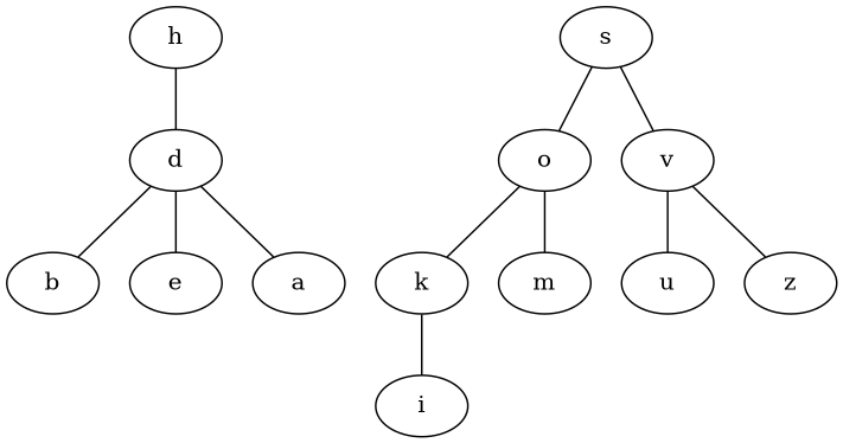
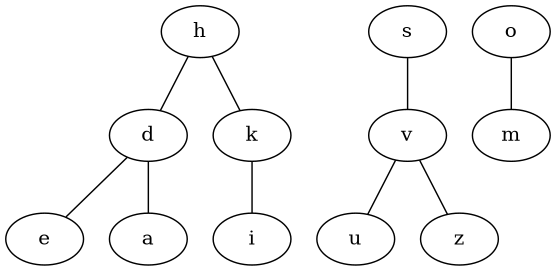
  graph {
    h
    d
    k
    s
    o
    v
-   b
    e
    a
    i
    m
    u
    z
    h -- d
-   o -- k
-   d -- b
+   h -- k
    d -- e
    d -- a
    k -- i
-   s -- o
    s -- v
    o -- m
    v -- u
    v -- z
  }
